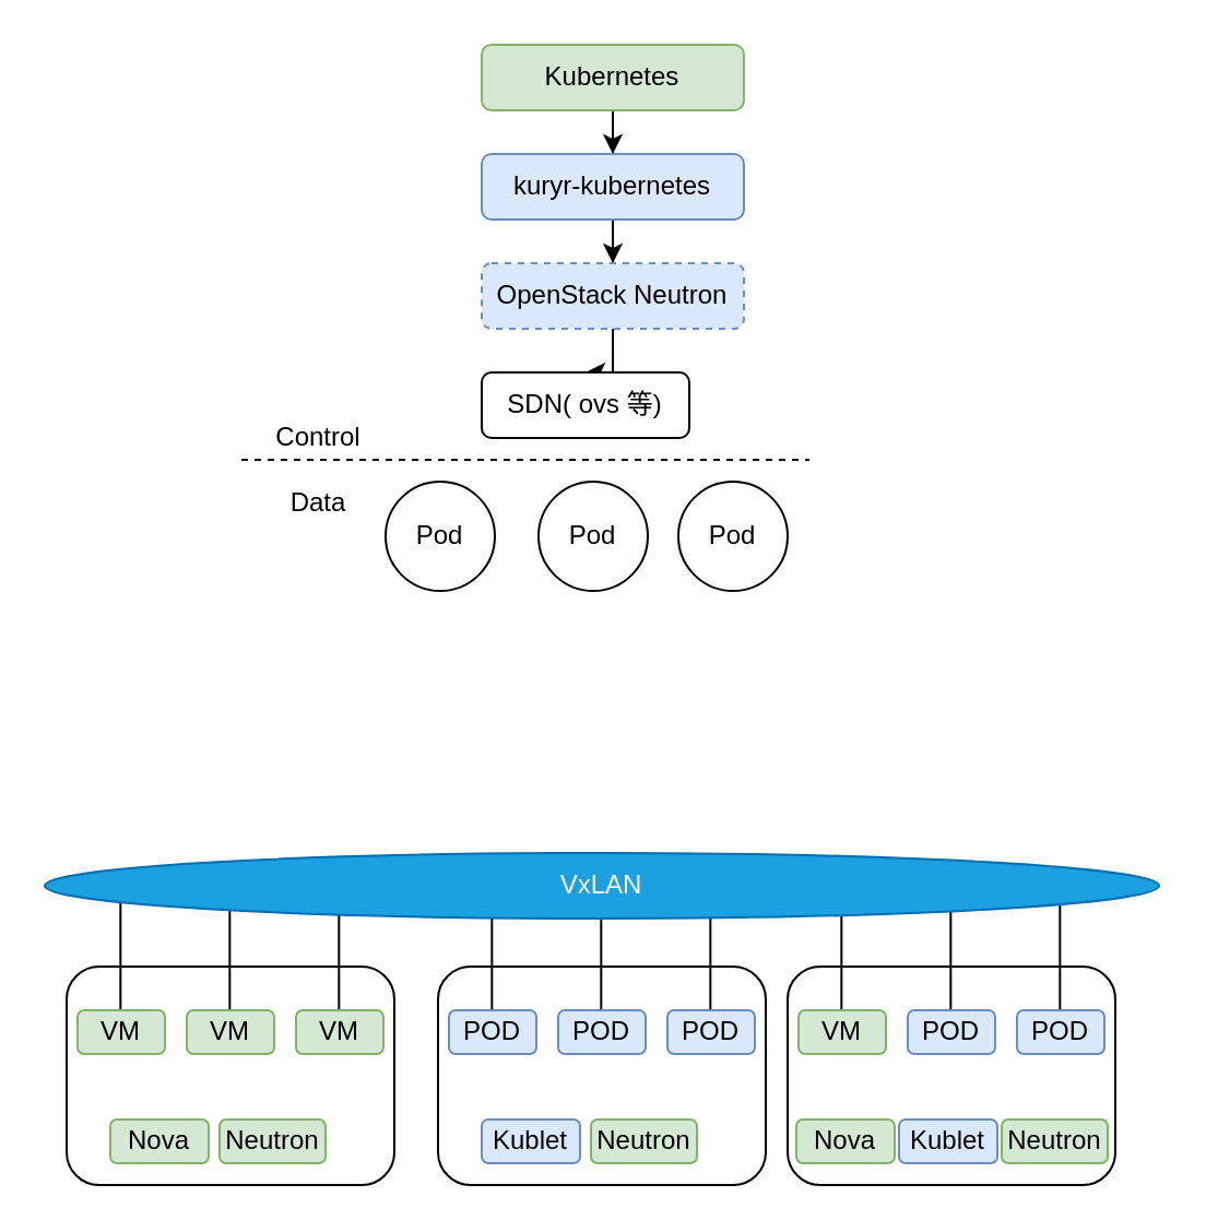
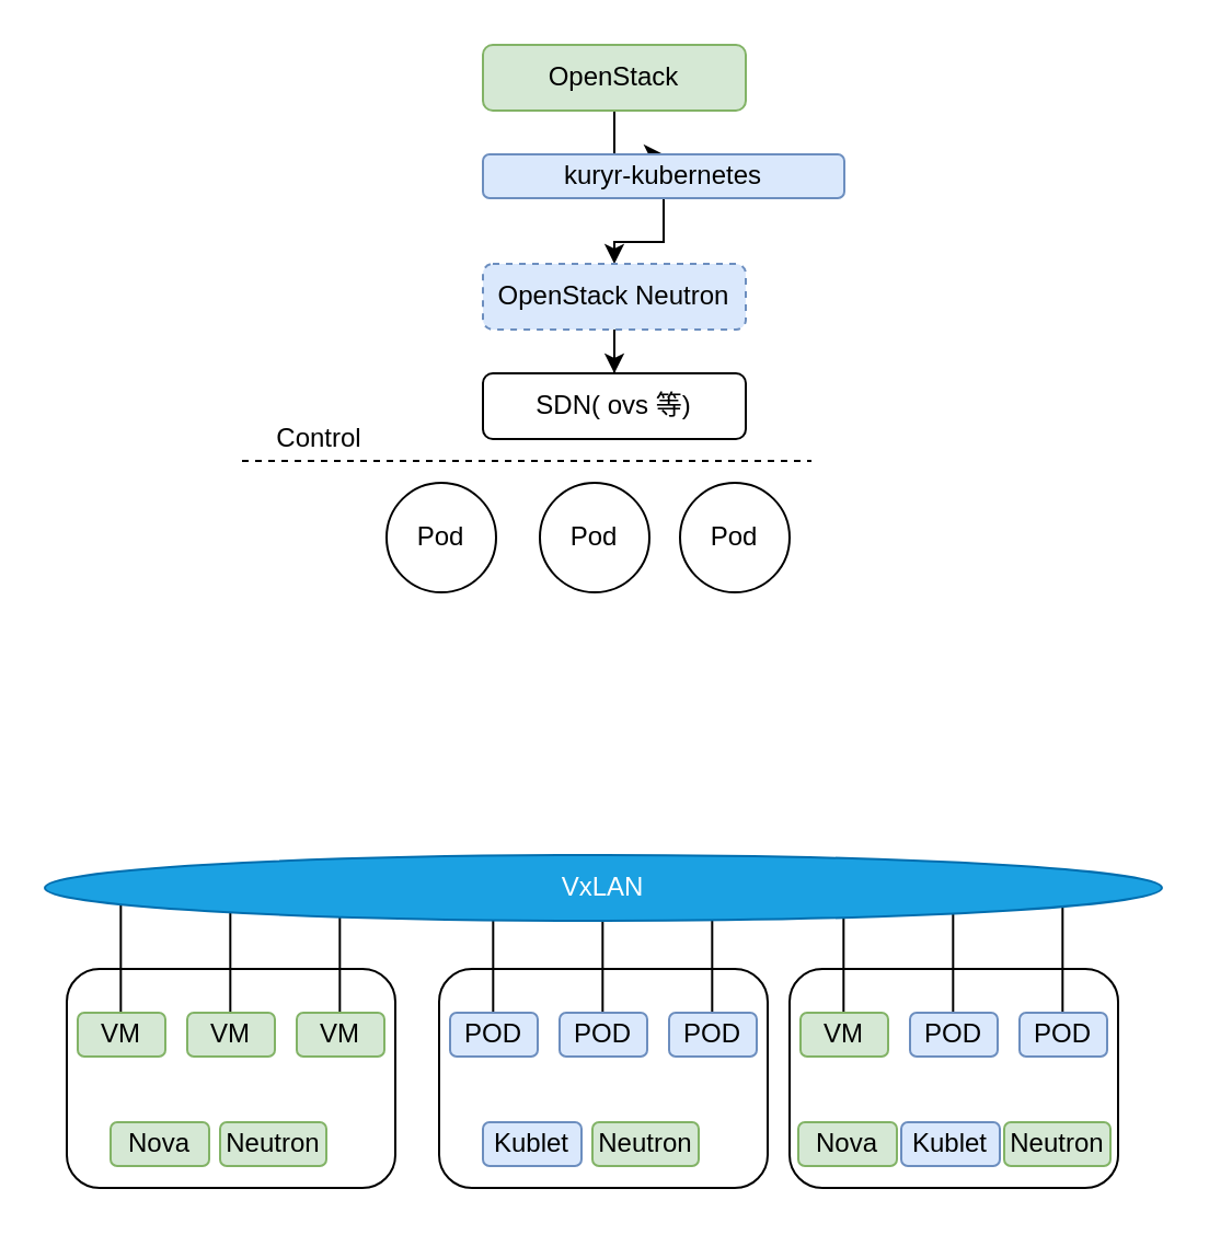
  <mxCell id="0" />
  <mxCell id="1" parent="0" />
  <mxCell id="2" value="" style="rounded=1;whiteSpace=wrap;html=1;" vertex="1" parent="1"><mxGeometry x="200" y="442" width="150" height="100" as="geometry" /></mxCell>
  <mxCell id="3" value="" style="rounded=1;whiteSpace=wrap;html=1;" vertex="1" parent="1"><mxGeometry x="360" y="442" width="150" height="100" as="geometry" /></mxCell>
  <mxCell id="4" value="" style="endArrow=none;html=1;sketch=0;shadow=0;" edge="1" parent="1"><mxGeometry width="50" height="50" relative="1" as="geometry"><mxPoint x="224.66" y="470" as="sourcePoint" /><mxPoint x="224.66" y="410" as="targetPoint" /></mxGeometry></mxCell>
  <mxCell id="5" value="" style="endArrow=none;html=1;sketch=0;shadow=0;" edge="1" parent="1"><mxGeometry width="50" height="50" relative="1" as="geometry"><mxPoint x="274.66" y="470" as="sourcePoint" /><mxPoint x="274.66" y="410" as="targetPoint" /></mxGeometry></mxCell>
  <mxCell id="6" value="" style="endArrow=none;html=1;sketch=0;shadow=0;" edge="1" parent="1"><mxGeometry width="50" height="50" relative="1" as="geometry"><mxPoint x="324.66" y="470" as="sourcePoint" /><mxPoint x="324.66" y="410" as="targetPoint" /></mxGeometry></mxCell>
  <mxCell id="7" value="" style="endArrow=none;html=1;sketch=0;shadow=0;" edge="1" parent="1"><mxGeometry width="50" height="50" relative="1" as="geometry"><mxPoint x="384.66" y="470" as="sourcePoint" /><mxPoint x="384.66" y="410" as="targetPoint" /></mxGeometry></mxCell>
  <mxCell id="8" value="" style="endArrow=none;html=1;sketch=0;shadow=0;" edge="1" parent="1"><mxGeometry width="50" height="50" relative="1" as="geometry"><mxPoint x="434.66" y="470" as="sourcePoint" /><mxPoint x="434.66" y="410" as="targetPoint" /></mxGeometry></mxCell>
  <mxCell id="9" value="" style="endArrow=none;html=1;sketch=0;shadow=0;" edge="1" parent="1"><mxGeometry width="50" height="50" relative="1" as="geometry"><mxPoint x="484.66" y="470" as="sourcePoint" /><mxPoint x="484.66" y="410" as="targetPoint" /></mxGeometry></mxCell>
  <mxCell id="10" value="" style="rounded=1;whiteSpace=wrap;html=1;" vertex="1" parent="1"><mxGeometry x="30" y="442" width="150" height="100" as="geometry" /></mxCell>
  <mxCell id="11" value="" style="endArrow=none;html=1;sketch=0;shadow=0;" edge="1" parent="1"><mxGeometry width="50" height="50" relative="1" as="geometry"><mxPoint x="54.66" y="470" as="sourcePoint" /><mxPoint x="54.66" y="410" as="targetPoint" /></mxGeometry></mxCell>
  <mxCell id="12" value="" style="endArrow=none;html=1;sketch=0;shadow=0;" edge="1" parent="1"><mxGeometry width="50" height="50" relative="1" as="geometry"><mxPoint x="104.66" y="470" as="sourcePoint" /><mxPoint x="104.66" y="410" as="targetPoint" /></mxGeometry></mxCell>
  <mxCell id="13" value="" style="endArrow=none;html=1;sketch=0;shadow=0;" edge="1" parent="1"><mxGeometry width="50" height="50" relative="1" as="geometry"><mxPoint x="154.66" y="470" as="sourcePoint" /><mxPoint x="154.66" y="410" as="targetPoint" /></mxGeometry></mxCell>
  <mxCell id="14" value="" style="edgeStyle=orthogonalEdgeStyle;rounded=0;orthogonalLoop=1;jettySize=auto;html=1;" edge="1" parent="1" source="15" target="17"><mxGeometry relative="1" as="geometry" /></mxCell>
- <mxCell id="15" value="Kubernetes" style="rounded=1;whiteSpace=wrap;html=1;fillColor=#d5e8d4;strokeColor=#82b366;" vertex="1" parent="1"><mxGeometry x="220" y="20" width="120" height="30" as="geometry" /></mxCell>
+ <mxCell id="15" value="OpenStack" style="rounded=1;whiteSpace=wrap;html=1;fillColor=#d5e8d4;strokeColor=#82b366;" vertex="1" parent="1"><mxGeometry x="220" y="20" width="120" height="30" as="geometry" /></mxCell>
  <mxCell id="16" value="" style="edgeStyle=orthogonalEdgeStyle;rounded=0;orthogonalLoop=1;jettySize=auto;html=1;" edge="1" parent="1" source="17" target="19"><mxGeometry relative="1" as="geometry" /></mxCell>
- <mxCell id="17" value="kuryr-kubernetes" style="rounded=1;whiteSpace=wrap;html=1;fillColor=#dae8fc;strokeColor=#6c8ebf;" vertex="1" parent="1"><mxGeometry x="220" y="70" width="120" height="30" as="geometry" /></mxCell>
+ <mxCell id="17" value="kuryr-kubernetes" style="rounded=1;whiteSpace=wrap;html=1;fillColor=#dae8fc;strokeColor=#6c8ebf;" vertex="1" parent="1"><mxGeometry x="220" y="70" width="165" height="20" as="geometry" /></mxCell>
  <mxCell id="18" value="" style="edgeStyle=orthogonalEdgeStyle;rounded=0;orthogonalLoop=1;jettySize=auto;html=1;" edge="1" parent="1" source="19" target="20"><mxGeometry relative="1" as="geometry" /></mxCell>
  <mxCell id="19" value="OpenStack Neutron" style="rounded=1;whiteSpace=wrap;html=1;fillColor=#dae8fc;strokeColor=#6c8ebf;dashed=1;" vertex="1" parent="1"><mxGeometry x="220" y="120" width="120" height="30" as="geometry" /></mxCell>
- <mxCell id="20" value="SDN( ovs 等)" style="rounded=1;whiteSpace=wrap;html=1;" vertex="1" parent="1"><mxGeometry x="220" y="170" width="95" height="30" as="geometry" /></mxCell>
+ <mxCell id="20" value="SDN( ovs 等)" style="rounded=1;whiteSpace=wrap;html=1;" vertex="1" parent="1"><mxGeometry x="220" y="170" width="120" height="30" as="geometry" /></mxCell>
  <mxCell id="21" value="" style="endArrow=none;dashed=1;html=1;" edge="1" parent="1"><mxGeometry width="50" height="50" relative="1" as="geometry"><mxPoint x="110" y="210" as="sourcePoint" /><mxPoint x="370" y="210" as="targetPoint" /></mxGeometry></mxCell>
  <mxCell id="22" value="Pod" style="ellipse;whiteSpace=wrap;html=1;aspect=fixed;" vertex="1" parent="1"><mxGeometry x="176" y="220" width="50" height="50" as="geometry" /></mxCell>
  <mxCell id="23" value="Pod" style="ellipse;whiteSpace=wrap;html=1;aspect=fixed;" vertex="1" parent="1"><mxGeometry x="246" y="220" width="50" height="50" as="geometry" /></mxCell>
  <mxCell id="24" value="Pod" style="ellipse;whiteSpace=wrap;html=1;aspect=fixed;" vertex="1" parent="1"><mxGeometry x="310" y="220" width="50" height="50" as="geometry" /></mxCell>
  <mxCell id="25" value="Control" style="text;html=1;align=center;verticalAlign=middle;resizable=0;points=[];autosize=1;" vertex="1" parent="1"><mxGeometry x="120" y="190" width="50" height="20" as="geometry" /></mxCell>
- <mxCell id="26" value="Data" style="text;html=1;align=center;verticalAlign=middle;resizable=0;points=[];autosize=1;" vertex="1" parent="1"><mxGeometry x="125" y="220" width="40" height="20" as="geometry" /></mxCell>
  <mxCell id="27" value="VM" style="rounded=1;whiteSpace=wrap;html=1;fillColor=#d5e8d4;strokeColor=#82b366;" vertex="1" parent="1"><mxGeometry x="35" y="462" width="40" height="20" as="geometry" /></mxCell>
  <mxCell id="28" value="VM" style="rounded=1;whiteSpace=wrap;html=1;fillColor=#d5e8d4;strokeColor=#82b366;" vertex="1" parent="1"><mxGeometry x="85" y="462" width="40" height="20" as="geometry" /></mxCell>
  <mxCell id="29" value="VM" style="rounded=1;whiteSpace=wrap;html=1;fillColor=#d5e8d4;strokeColor=#82b366;" vertex="1" parent="1"><mxGeometry x="135" y="462" width="40" height="20" as="geometry" /></mxCell>
  <mxCell id="30" value="Nova" style="rounded=1;whiteSpace=wrap;html=1;fillColor=#d5e8d4;strokeColor=#82b366;" vertex="1" parent="1"><mxGeometry x="50" y="512" width="45" height="20" as="geometry" /></mxCell>
  <mxCell id="31" value="Neutron" style="rounded=1;whiteSpace=wrap;html=1;fillColor=#d5e8d4;strokeColor=#82b366;" vertex="1" parent="1"><mxGeometry x="100" y="512" width="48.5" height="20" as="geometry" /></mxCell>
  <mxCell id="32" value="POD" style="rounded=1;whiteSpace=wrap;html=1;fillColor=#dae8fc;strokeColor=#6c8ebf;" vertex="1" parent="1"><mxGeometry x="205" y="462" width="40" height="20" as="geometry" /></mxCell>
  <mxCell id="33" value="POD" style="rounded=1;whiteSpace=wrap;html=1;fillColor=#dae8fc;strokeColor=#6c8ebf;" vertex="1" parent="1"><mxGeometry x="255" y="462" width="40" height="20" as="geometry" /></mxCell>
  <mxCell id="34" value="POD" style="rounded=1;whiteSpace=wrap;html=1;fillColor=#dae8fc;strokeColor=#6c8ebf;" vertex="1" parent="1"><mxGeometry x="305" y="462" width="40" height="20" as="geometry" /></mxCell>
  <mxCell id="35" value="Kublet" style="rounded=1;whiteSpace=wrap;html=1;fillColor=#dae8fc;strokeColor=#6c8ebf;" vertex="1" parent="1"><mxGeometry x="220" y="512" width="45" height="20" as="geometry" /></mxCell>
  <mxCell id="36" value="Neutron" style="rounded=1;whiteSpace=wrap;html=1;fillColor=#d5e8d4;strokeColor=#82b366;" vertex="1" parent="1"><mxGeometry x="270" y="512" width="48.5" height="20" as="geometry" /></mxCell>
  <mxCell id="37" value="VM" style="rounded=1;whiteSpace=wrap;html=1;fillColor=#d5e8d4;strokeColor=#82b366;" vertex="1" parent="1"><mxGeometry x="365" y="462" width="40" height="20" as="geometry" /></mxCell>
  <mxCell id="38" value="POD" style="rounded=1;whiteSpace=wrap;html=1;fillColor=#dae8fc;strokeColor=#6c8ebf;" vertex="1" parent="1"><mxGeometry x="415" y="462" width="40" height="20" as="geometry" /></mxCell>
  <mxCell id="39" value="POD" style="rounded=1;whiteSpace=wrap;html=1;fillColor=#dae8fc;strokeColor=#6c8ebf;" vertex="1" parent="1"><mxGeometry x="465" y="462" width="40" height="20" as="geometry" /></mxCell>
  <mxCell id="40" value="Kublet" style="rounded=1;whiteSpace=wrap;html=1;fillColor=#dae8fc;strokeColor=#6c8ebf;" vertex="1" parent="1"><mxGeometry x="411" y="512" width="45" height="20" as="geometry" /></mxCell>
  <mxCell id="41" value="Neutron" style="rounded=1;whiteSpace=wrap;html=1;fillColor=#d5e8d4;strokeColor=#82b366;" vertex="1" parent="1"><mxGeometry x="458" y="512" width="48.5" height="20" as="geometry" /></mxCell>
  <mxCell id="42" value="Nova" style="rounded=1;whiteSpace=wrap;html=1;fillColor=#d5e8d4;strokeColor=#82b366;" vertex="1" parent="1"><mxGeometry x="364" y="512" width="45" height="20" as="geometry" /></mxCell>
  <mxCell id="43" value="VxLAN" style="ellipse;whiteSpace=wrap;html=1;fillColor=#1ba1e2;strokeColor=#006EAF;fontColor=#ffffff;" vertex="1" parent="1"><mxGeometry x="20" y="390" width="510" height="30" as="geometry" /></mxCell>
